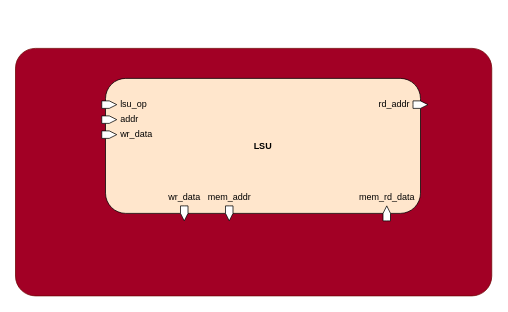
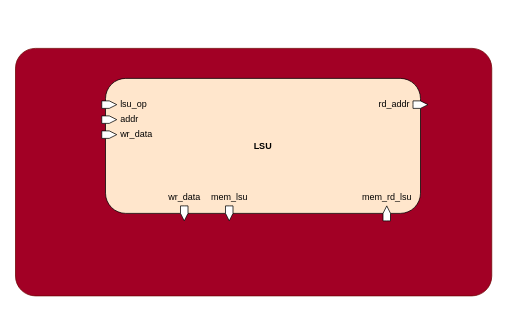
  <mxCell id="0" />
  <mxCell id="1" parent="0" />
- <mxCell id="2" value="&lt;h1&gt;MEM STAGE&lt;br&gt;&lt;/h1&gt;" style="rounded=1;whiteSpace=wrap;html=1;labelPosition=center;verticalLabelPosition=top;align=center;verticalAlign=bottom;arcSize=8;fillColor=#a20025;fontColor=#ffffff;strokeColor=#6F0000;" vertex="1" parent="1"><mxGeometry x="20" y="20" width="635" height="330" as="geometry" /></mxCell>
+ <mxCell id="2" value="&lt;h1&gt;MEM LSU&lt;br&gt;&lt;/h1&gt;" style="rounded=1;whiteSpace=wrap;html=1;labelPosition=center;verticalLabelPosition=top;align=center;verticalAlign=bottom;arcSize=8;fillColor=#a20025;fontColor=#ffffff;strokeColor=#6F0000;" vertex="1" parent="1"><mxGeometry x="20" y="20" width="635" height="330" as="geometry" /></mxCell>
  <mxCell id="3" value="&lt;b&gt;LSU&lt;/b&gt;" style="rounded=1;whiteSpace=wrap;html=1;fillColor=#ffe6cc;" vertex="1" parent="1"><mxGeometry x="140" y="60" width="420" height="180" as="geometry" /></mxCell>
  <mxCell id="4" value="lsu_op" style="html=1;shadow=0;dashed=0;align=left;verticalAlign=middle;shape=mxgraph.arrows2.arrow;dy=0;dx=10;notch=0;labelPosition=right;verticalLabelPosition=middle;spacing=5;movable=1;resizable=1;rotatable=1;deletable=1;editable=1;locked=0;connectable=1;direction=east;" vertex="1" parent="1"><mxGeometry x="135" y="90" width="20" height="10" as="geometry" /></mxCell>
  <mxCell id="5" value="addr" style="html=1;shadow=0;dashed=0;align=left;verticalAlign=middle;shape=mxgraph.arrows2.arrow;dy=0;dx=10;notch=0;labelPosition=right;verticalLabelPosition=middle;spacing=5;movable=1;resizable=1;rotatable=1;deletable=1;editable=1;locked=0;connectable=1;direction=east;" vertex="1" parent="1"><mxGeometry x="135" y="110" width="20" height="10" as="geometry" /></mxCell>
  <mxCell id="6" value="wr_data" style="html=1;shadow=0;dashed=0;align=left;verticalAlign=middle;shape=mxgraph.arrows2.arrow;dy=0;dx=10;notch=0;labelPosition=right;verticalLabelPosition=middle;spacing=5;movable=1;resizable=1;rotatable=1;deletable=1;editable=1;locked=0;connectable=1;direction=east;" vertex="1" parent="1"><mxGeometry x="135" y="130" width="20" height="10" as="geometry" /></mxCell>
- <mxCell id="7" value="mem_rd_data" style="html=1;shadow=0;dashed=0;align=center;verticalAlign=bottom;shape=mxgraph.arrows2.arrow;dy=0;dx=10;notch=0;labelPosition=center;verticalLabelPosition=top;spacing=5;movable=1;resizable=1;rotatable=1;deletable=1;editable=1;locked=0;connectable=1;direction=north;" vertex="1" parent="1"><mxGeometry x="510" y="230" width="10" height="20" as="geometry" /></mxCell>
+ <mxCell id="7" value="mem_rd_lsu" style="html=1;shadow=0;dashed=0;align=center;verticalAlign=bottom;shape=mxgraph.arrows2.arrow;dy=0;dx=10;notch=0;labelPosition=center;verticalLabelPosition=top;spacing=5;movable=1;resizable=1;rotatable=1;deletable=1;editable=1;locked=0;connectable=1;direction=north;" vertex="1" parent="1"><mxGeometry x="510" y="230" width="10" height="20" as="geometry" /></mxCell>
  <mxCell id="8" value="rd_addr" style="html=1;shadow=0;dashed=0;align=right;verticalAlign=middle;shape=mxgraph.arrows2.arrow;dy=0;dx=10;notch=0;labelPosition=left;verticalLabelPosition=middle;spacing=5;movable=1;resizable=1;rotatable=1;deletable=1;editable=1;locked=0;connectable=1;direction=east;" vertex="1" parent="1"><mxGeometry x="550" y="90" width="20" height="10" as="geometry" /></mxCell>
- <mxCell id="9" value="mem_addr" style="html=1;shadow=0;dashed=0;align=center;verticalAlign=bottom;shape=mxgraph.arrows2.arrow;dy=0;dx=10;notch=0;labelPosition=center;verticalLabelPosition=top;spacing=5;movable=1;resizable=1;rotatable=1;deletable=1;editable=1;locked=0;connectable=1;direction=south;" vertex="1" parent="1"><mxGeometry x="300" y="230" width="10" height="20" as="geometry" /></mxCell>
+ <mxCell id="9" value="mem_lsu" style="html=1;shadow=0;dashed=0;align=center;verticalAlign=bottom;shape=mxgraph.arrows2.arrow;dy=0;dx=10;notch=0;labelPosition=center;verticalLabelPosition=top;spacing=5;movable=1;resizable=1;rotatable=1;deletable=1;editable=1;locked=0;connectable=1;direction=south;" vertex="1" parent="1"><mxGeometry x="300" y="230" width="10" height="20" as="geometry" /></mxCell>
  <mxCell id="10" value="wr_data" style="html=1;shadow=0;dashed=0;align=center;verticalAlign=bottom;shape=mxgraph.arrows2.arrow;dy=0;dx=10;notch=0;labelPosition=center;verticalLabelPosition=top;spacing=5;movable=1;resizable=1;rotatable=1;deletable=1;editable=1;locked=0;connectable=1;direction=south;" vertex="1" parent="1"><mxGeometry x="240" y="230" width="10" height="20" as="geometry" /></mxCell>
